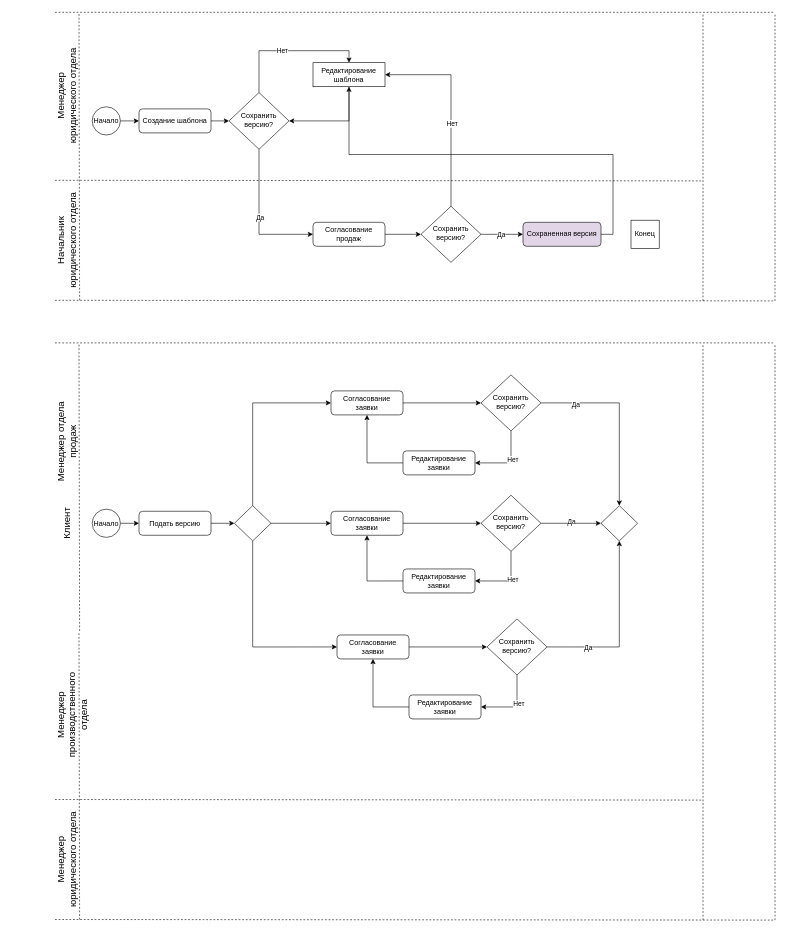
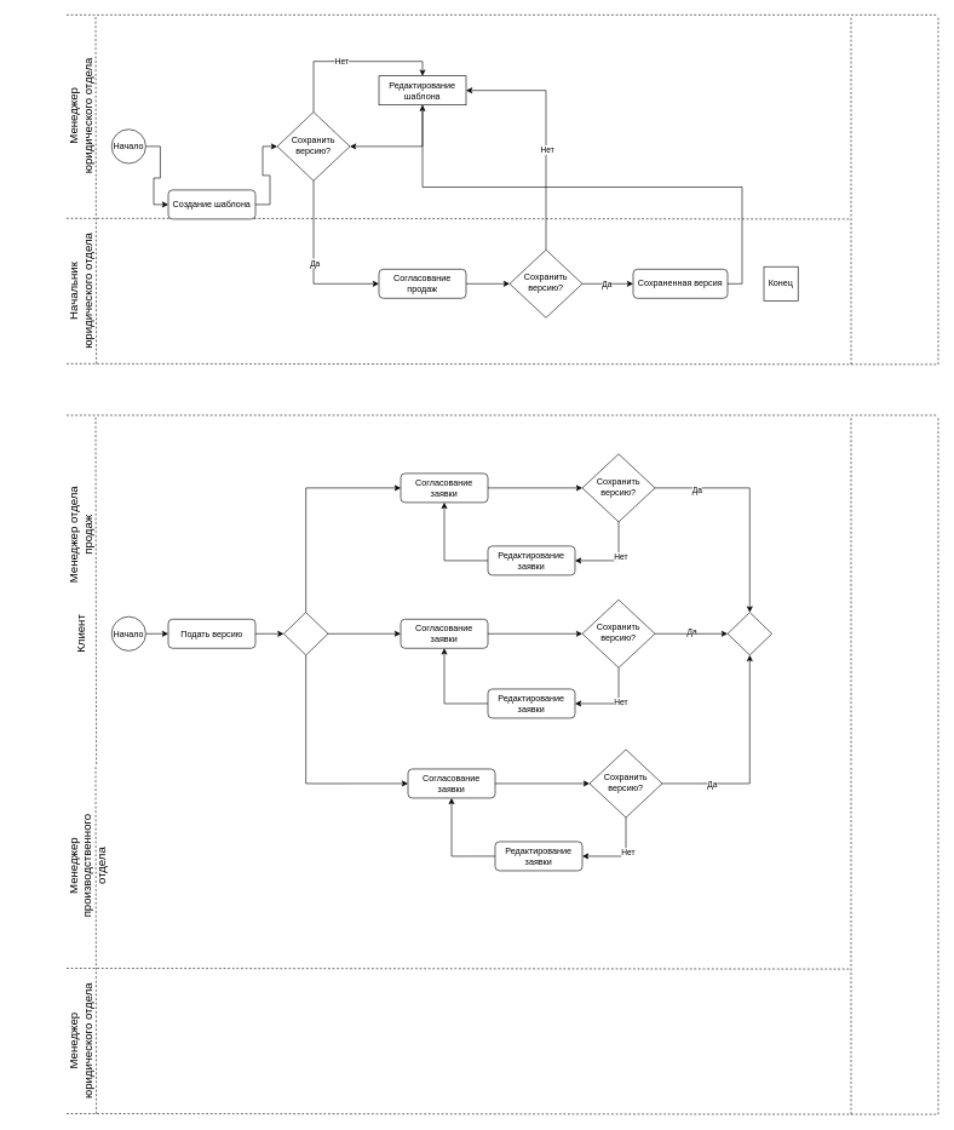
  <mxCell id="0" />
  <mxCell id="1" parent="0" />
  <mxCell id="2" value="" style="endArrow=none;dashed=1;html=1;rounded=0;" edge="1" parent="1"><mxGeometry width="50" height="50" relative="1" as="geometry"><mxPoint y="300" as="sourcePoint" x="91" /><mxPoint x="1171" y="301" as="targetPoint" /></mxGeometry></mxCell>
  <mxCell id="3" value="" style="endArrow=none;dashed=1;html=1;rounded=0;" edge="1" parent="1"><mxGeometry width="50" height="50" relative="1" as="geometry"><mxPoint y="20" as="sourcePoint" x="91" /><mxPoint x="1291" y="20" as="targetPoint" /></mxGeometry></mxCell>
  <mxCell id="4" value="" style="endArrow=none;dashed=1;html=1;rounded=0;" edge="1" parent="1"><mxGeometry width="50" height="50" relative="1" as="geometry"><mxPoint y="500" as="sourcePoint" x="91" /><mxPoint x="1291" y="501" as="targetPoint" /></mxGeometry></mxCell>
  <mxCell id="5" value="&lt;meta charset=&quot;utf-8&quot;&gt;&lt;span style=&quot;font-style: normal; font-variant-caps: normal; font-weight: 400; letter-spacing: normal; orphans: auto; text-align: start; text-indent: 0px; text-transform: none; white-space: normal; widows: auto; word-spacing: 0px; -webkit-text-stroke-width: 0px; text-decoration: none; caret-color: rgb(0, 0, 0); color: rgb(0, 0, 0); font-size: medium; float: none; display: inline !important;&quot;&gt;Менеджер юридического отдела&lt;/span&gt;" style="text;html=1;align=center;verticalAlign=middle;whiteSpace=wrap;rounded=0;rotation=270;" vertex="1" parent="1"><mxGeometry x="20" y="144" width="180" height="30" as="geometry" /></mxCell>
  <mxCell id="6" value="&lt;meta charset=&quot;utf-8&quot;&gt;&lt;span style=&quot;font-style: normal; font-variant-caps: normal; font-weight: 400; letter-spacing: normal; orphans: auto; text-align: start; text-indent: 0px; text-transform: none; white-space: normal; widows: auto; word-spacing: 0px; -webkit-text-stroke-width: 0px; text-decoration: none; caret-color: rgb(0, 0, 0); color: rgb(0, 0, 0); font-size: medium; float: none; display: inline !important;&quot;&gt;Начальник юридического отдела&lt;/span&gt;" style="text;html=1;align=center;verticalAlign=middle;whiteSpace=wrap;rounded=0;rotation=270;" vertex="1" parent="1"><mxGeometry x="20" y="385" width="180" height="30" as="geometry" /></mxCell>
  <mxCell id="7" value="" style="endArrow=none;dashed=1;html=1;rounded=0;" edge="1" parent="1"><mxGeometry width="50" height="50" relative="1" as="geometry"><mxPoint x="132" y="500" as="sourcePoint" /><mxPoint x="131" y="20" as="targetPoint" /></mxGeometry></mxCell>
  <mxCell id="8" style="edgeStyle=orthogonalEdgeStyle;rounded=0;orthogonalLoop=1;jettySize=auto;html=1;exitX=1;exitY=0.5;exitDx=0;exitDy=0;entryX=0;entryY=0.5;entryDx=0;entryDy=0;" edge="1" parent="1" source="9" target="11"><mxGeometry relative="1" as="geometry" /></mxCell>
  <mxCell id="9" value="Начало" style="ellipse;whiteSpace=wrap;html=1;aspect=fixed;" vertex="1" parent="1"><mxGeometry x="153" y="177.5" width="47" height="47" as="geometry" /></mxCell>
  <mxCell id="10" style="edgeStyle=orthogonalEdgeStyle;rounded=0;orthogonalLoop=1;jettySize=auto;html=1;exitX=1;exitY=0.5;exitDx=0;exitDy=0;entryX=0;entryY=0.5;entryDx=0;entryDy=0;" edge="1" parent="1" source="11" target="16"><mxGeometry relative="1" as="geometry" /></mxCell>
- <mxCell id="11" value="Создание шаблона" style="rounded=1;whiteSpace=wrap;html=1;fontSize=12;glass=0;strokeWidth=1;shadow=0;" vertex="1" parent="1"><mxGeometry x="231" y="181" width="120" height="40" as="geometry" /></mxCell>
+ <mxCell id="11" value="Создание шаблона" style="rounded=1;whiteSpace=wrap;html=1;fontSize=12;glass=0;strokeWidth=1;shadow=0;" vertex="1" parent="1"><mxGeometry x="231" y="261" width="120" height="40" as="geometry" /></mxCell>
  <mxCell id="12" style="edgeStyle=orthogonalEdgeStyle;rounded=0;orthogonalLoop=1;jettySize=auto;html=1;exitX=0.5;exitY=0;exitDx=0;exitDy=0;entryX=0.5;entryY=0;entryDx=0;entryDy=0;" edge="1" parent="1" source="16" target="18"><mxGeometry relative="1" as="geometry" /></mxCell>
  <mxCell id="13" value="Нет" style="edgeLabel;html=1;align=center;verticalAlign=middle;resizable=0;points=[];" vertex="1" connectable="0" parent="12"><mxGeometry x="-0.103" y="1" relative="1" as="geometry"><mxPoint as="offset" /></mxGeometry></mxCell>
  <mxCell id="14" style="edgeStyle=orthogonalEdgeStyle;rounded=0;orthogonalLoop=1;jettySize=auto;html=1;exitX=0.5;exitY=1;exitDx=0;exitDy=0;entryX=0;entryY=0.5;entryDx=0;entryDy=0;" edge="1" parent="1" source="16" target="20"><mxGeometry relative="1" as="geometry"><mxPoint x="616" y="261" as="targetPoint" /></mxGeometry></mxCell>
  <mxCell id="15" value="Да" style="edgeLabel;html=1;align=center;verticalAlign=middle;resizable=0;points=[];" vertex="1" connectable="0" parent="14"><mxGeometry x="-0.028" y="1" relative="1" as="geometry"><mxPoint as="offset" /></mxGeometry></mxCell>
  <mxCell id="16" value="Сохранить версию?" style="rhombus;whiteSpace=wrap;html=1;shadow=0;fontFamily=Helvetica;fontSize=12;align=center;strokeWidth=1;spacing=6;spacingTop=-4;" vertex="1" parent="1"><mxGeometry x="381" y="153.75" width="100" height="94.5" as="geometry" /></mxCell>
  <mxCell id="17" style="edgeStyle=orthogonalEdgeStyle;rounded=0;orthogonalLoop=1;jettySize=auto;html=1;exitX=0.5;exitY=1;exitDx=0;exitDy=0;entryX=1;entryY=0.5;entryDx=0;entryDy=0;" edge="1" parent="1" source="18" target="16"><mxGeometry relative="1" as="geometry" /></mxCell>
  <mxCell id="18" value="Редактирование шаблона" style="whiteSpace=wrap;html=1;fontSize=12;glass=0;strokeWidth=1;shadow=0;rounded=0;" vertex="1" parent="1"><mxGeometry x="521" y="104" width="120" height="40" as="geometry" /></mxCell>
  <mxCell id="19" style="edgeStyle=orthogonalEdgeStyle;rounded=0;orthogonalLoop=1;jettySize=auto;html=1;exitX=1;exitY=0.5;exitDx=0;exitDy=0;entryX=0;entryY=0.5;entryDx=0;entryDy=0;" edge="1" parent="1" source="20" target="25"><mxGeometry relative="1" as="geometry" /></mxCell>
  <mxCell id="20" value="Согласование продаж" style="rounded=1;whiteSpace=wrap;html=1;fontSize=12;glass=0;strokeWidth=1;shadow=0;" vertex="1" parent="1"><mxGeometry x="521" y="370" width="120" height="40" as="geometry" /></mxCell>
  <mxCell id="21" style="edgeStyle=orthogonalEdgeStyle;rounded=0;orthogonalLoop=1;jettySize=auto;html=1;exitX=0.5;exitY=0;exitDx=0;exitDy=0;entryX=1;entryY=0.5;entryDx=0;entryDy=0;" edge="1" parent="1" source="25" target="18"><mxGeometry relative="1" as="geometry" /></mxCell>
  <mxCell id="22" value="Нет" style="edgeLabel;html=1;align=center;verticalAlign=middle;resizable=0;points=[];" vertex="1" connectable="0" parent="21"><mxGeometry x="-0.159" y="-1" relative="1" as="geometry"><mxPoint as="offset" /></mxGeometry></mxCell>
  <mxCell id="23" style="edgeStyle=orthogonalEdgeStyle;rounded=0;orthogonalLoop=1;jettySize=auto;html=1;exitX=1;exitY=0.5;exitDx=0;exitDy=0;entryX=0;entryY=0.5;entryDx=0;entryDy=0;" edge="1" parent="1" source="25" target="27"><mxGeometry relative="1" as="geometry" /></mxCell>
  <mxCell id="24" value="Да" style="edgeLabel;html=1;align=center;verticalAlign=middle;resizable=0;points=[];" vertex="1" connectable="0" parent="23"><mxGeometry x="-0.066" relative="1" as="geometry"><mxPoint as="offset" /></mxGeometry></mxCell>
  <mxCell id="25" value="Сохранить версию?" style="rhombus;whiteSpace=wrap;html=1;shadow=0;fontFamily=Helvetica;fontSize=12;align=center;strokeWidth=1;spacing=6;spacingTop=-4;" vertex="1" parent="1"><mxGeometry x="701" y="343.25" width="100" height="93.5" as="geometry" /></mxCell>
  <mxCell id="26" style="edgeStyle=orthogonalEdgeStyle;rounded=0;orthogonalLoop=1;jettySize=auto;html=1;exitX=1;exitY=0.5;exitDx=0;exitDy=0;" edge="1" parent="1" source="27" target="18"><mxGeometry relative="1" as="geometry" /></mxCell>
- <mxCell id="27" value="Сохраненная версия" style="rounded=1;whiteSpace=wrap;html=1;fontSize=12;glass=0;strokeWidth=1;shadow=0;fillColor=#e1d5e7;" vertex="1" parent="1"><mxGeometry x="871" y="370" width="130" height="40" as="geometry" /></mxCell>
+ <mxCell id="27" value="Сохраненная версия" style="rounded=1;whiteSpace=wrap;html=1;fontSize=12;glass=0;strokeWidth=1;shadow=0;" vertex="1" parent="1"><mxGeometry x="871" y="370" width="130" height="40" as="geometry" /></mxCell>
  <mxCell id="28" value="Конец" style="whiteSpace=wrap;html=1;aspect=fixed;rounded=0;" vertex="1" parent="1"><mxGeometry x="1051" y="366.5" width="47" height="47" as="geometry" /></mxCell>
  <mxCell id="29" value="" style="endArrow=none;dashed=1;html=1;rounded=0;" edge="1" parent="1"><mxGeometry width="50" height="50" relative="1" as="geometry"><mxPoint x="1171" y="501" as="sourcePoint" /><mxPoint x="1171" y="21" as="targetPoint" /></mxGeometry></mxCell>
  <mxCell id="30" value="" style="endArrow=none;dashed=1;html=1;rounded=0;" edge="1" parent="1"><mxGeometry width="50" height="50" relative="1" as="geometry"><mxPoint x="1291" y="501" as="sourcePoint" /><mxPoint x="1291" y="21" as="targetPoint" /></mxGeometry></mxCell>
  <mxCell id="31" value="" style="endArrow=none;dashed=1;html=1;rounded=0;" edge="1" parent="1"><mxGeometry width="50" height="50" relative="1" as="geometry"><mxPoint y="571" as="sourcePoint" x="91" /><mxPoint x="1291" y="571" as="targetPoint" /></mxGeometry></mxCell>
  <mxCell id="32" value="&lt;span style=&quot;font-style: normal; font-variant-caps: normal; font-weight: 400; letter-spacing: normal; orphans: auto; text-align: start; text-indent: 0px; text-transform: none; white-space: normal; widows: auto; word-spacing: 0px; -webkit-text-stroke-width: 0px; text-decoration: none; caret-color: rgb(0, 0, 0); color: rgb(0, 0, 0); font-size: medium; float: none; display: inline !important;&quot;&gt;Клиент&lt;/span&gt;" style="text;html=1;align=center;verticalAlign=middle;whiteSpace=wrap;rounded=0;rotation=270;" vertex="1" parent="1"><mxGeometry x="68.25" y="856.63" width="83.5" height="30" as="geometry" /></mxCell>
  <mxCell id="33" value="&lt;span style=&quot;text-align: start; font-size: medium;&quot;&gt;Менеджер отдела продаж&lt;/span&gt;" style="text;html=1;align=center;verticalAlign=middle;whiteSpace=wrap;rounded=0;rotation=270;" vertex="1" parent="1"><mxGeometry x="35.75" y="721" width="148.5" height="30" as="geometry" /></mxCell>
  <mxCell id="34" value="" style="endArrow=none;dashed=1;html=1;rounded=0;" edge="1" parent="1"><mxGeometry width="50" height="50" relative="1" as="geometry"><mxPoint x="132" y="1051" as="sourcePoint" /><mxPoint x="131" y="571" as="targetPoint" /></mxGeometry></mxCell>
  <mxCell id="35" style="edgeStyle=orthogonalEdgeStyle;rounded=0;orthogonalLoop=1;jettySize=auto;html=1;exitX=1;exitY=0.5;exitDx=0;exitDy=0;entryX=0;entryY=0.5;entryDx=0;entryDy=0;" edge="1" parent="1" source="36" target="38"><mxGeometry relative="1" as="geometry" /></mxCell>
  <mxCell id="36" value="Начало" style="ellipse;whiteSpace=wrap;html=1;aspect=fixed;" vertex="1" parent="1"><mxGeometry x="153" y="848.13" width="47" height="47" as="geometry" /></mxCell>
  <mxCell id="37" style="edgeStyle=orthogonalEdgeStyle;rounded=0;orthogonalLoop=1;jettySize=auto;html=1;exitX=1;exitY=0.5;exitDx=0;exitDy=0;entryX=0;entryY=0.5;entryDx=0;entryDy=0;" edge="1" parent="1" source="38" target="51"><mxGeometry relative="1" as="geometry"><mxPoint x="381" y="871.13" as="targetPoint" /></mxGeometry></mxCell>
  <mxCell id="38" value="Подать версию" style="rounded=1;whiteSpace=wrap;html=1;fontSize=12;glass=0;strokeWidth=1;shadow=0;" vertex="1" parent="1"><mxGeometry x="231" y="851.63" width="120" height="40" as="geometry" /></mxCell>
  <mxCell id="39" value="" style="endArrow=none;dashed=1;html=1;rounded=0;" edge="1" parent="1"><mxGeometry width="50" height="50" relative="1" as="geometry"><mxPoint x="1171" y="1052" as="sourcePoint" /><mxPoint x="1171" y="572" as="targetPoint" /></mxGeometry></mxCell>
  <mxCell id="40" value="" style="endArrow=none;dashed=1;html=1;rounded=0;" edge="1" parent="1"><mxGeometry width="50" height="50" relative="1" as="geometry"><mxPoint x="1291" y="1052" as="sourcePoint" /><mxPoint x="1291" y="572" as="targetPoint" /></mxGeometry></mxCell>
  <mxCell id="41" value="" style="endArrow=none;dashed=1;html=1;rounded=0;" edge="1" parent="1"><mxGeometry width="50" height="50" relative="1" as="geometry"><mxPoint y="1332" as="sourcePoint" x="91" /><mxPoint x="1171" y="1333" as="targetPoint" /></mxGeometry></mxCell>
  <mxCell id="42" value="" style="endArrow=none;dashed=1;html=1;rounded=0;" edge="1" parent="1"><mxGeometry width="50" height="50" relative="1" as="geometry"><mxPoint y="1532" as="sourcePoint" x="91" /><mxPoint x="1291" y="1533" as="targetPoint" /></mxGeometry></mxCell>
  <mxCell id="43" value="&lt;span style=&quot;text-align: start; font-size: medium;&quot;&gt;Менеджер производственного отдела&lt;/span&gt;" style="text;html=1;align=center;verticalAlign=middle;whiteSpace=wrap;rounded=0;rotation=270;" vertex="1" parent="1"><mxGeometry x="29" y="1176" width="180" height="30" as="geometry" /></mxCell>
  <mxCell id="44" value="&lt;span style=&quot;text-align: start; font-size: medium;&quot;&gt;Менеджер юридического отдела&lt;/span&gt;" style="text;html=1;align=center;verticalAlign=middle;whiteSpace=wrap;rounded=0;rotation=270;" vertex="1" parent="1"><mxGeometry x="20" y="1417" width="180" height="30" as="geometry" /></mxCell>
  <mxCell id="45" value="" style="endArrow=none;dashed=1;html=1;rounded=0;" edge="1" parent="1"><mxGeometry width="50" height="50" relative="1" as="geometry"><mxPoint x="132" y="1532" as="sourcePoint" /><mxPoint x="131" y="1052" as="targetPoint" /></mxGeometry></mxCell>
  <mxCell id="46" value="" style="endArrow=none;dashed=1;html=1;rounded=0;" edge="1" parent="1"><mxGeometry width="50" height="50" relative="1" as="geometry"><mxPoint x="1171" y="1533" as="sourcePoint" /><mxPoint x="1171" y="1053" as="targetPoint" /></mxGeometry></mxCell>
  <mxCell id="47" value="" style="endArrow=none;dashed=1;html=1;rounded=0;" edge="1" parent="1"><mxGeometry width="50" height="50" relative="1" as="geometry"><mxPoint x="1291" y="1533" as="sourcePoint" /><mxPoint x="1291" y="1053" as="targetPoint" /></mxGeometry></mxCell>
  <mxCell id="48" style="edgeStyle=orthogonalEdgeStyle;rounded=0;orthogonalLoop=1;jettySize=auto;html=1;exitX=0.5;exitY=0;exitDx=0;exitDy=0;entryX=0;entryY=0.5;entryDx=0;entryDy=0;" edge="1" parent="1" source="51" target="53"><mxGeometry relative="1" as="geometry" /></mxCell>
  <mxCell id="49" style="edgeStyle=orthogonalEdgeStyle;rounded=0;orthogonalLoop=1;jettySize=auto;html=1;exitX=1;exitY=0.5;exitDx=0;exitDy=0;entryX=0;entryY=0.5;entryDx=0;entryDy=0;" edge="1" parent="1" source="51" target="62"><mxGeometry relative="1" as="geometry"><mxPoint x="551" y="871.63" as="targetPoint" /></mxGeometry></mxCell>
  <mxCell id="50" style="edgeStyle=orthogonalEdgeStyle;rounded=0;orthogonalLoop=1;jettySize=auto;html=1;exitX=0.5;exitY=1;exitDx=0;exitDy=0;entryX=0;entryY=0.5;entryDx=0;entryDy=0;" edge="1" parent="1" source="51" target="71"><mxGeometry relative="1" as="geometry"><mxPoint x="557" y="1086" as="targetPoint" /></mxGeometry></mxCell>
  <mxCell id="51" value="" style="rhombus;whiteSpace=wrap;html=1;shadow=0;fontFamily=Helvetica;fontSize=12;align=center;strokeWidth=1;spacing=6;spacingTop=-4;" vertex="1" parent="1"><mxGeometry x="390" y="842.25" width="61" height="58.75" as="geometry" /></mxCell>
  <mxCell id="52" style="edgeStyle=orthogonalEdgeStyle;rounded=0;orthogonalLoop=1;jettySize=auto;html=1;exitX=1;exitY=0.5;exitDx=0;exitDy=0;entryX=0;entryY=0.5;entryDx=0;entryDy=0;" edge="1" parent="1" source="53" target="58"><mxGeometry relative="1" as="geometry" /></mxCell>
  <mxCell id="53" value="Согласование заявки" style="rounded=1;whiteSpace=wrap;html=1;fontSize=12;glass=0;strokeWidth=1;shadow=0;" vertex="1" parent="1"><mxGeometry x="551" y="651" width="120" height="40" as="geometry" /></mxCell>
  <mxCell id="54" style="edgeStyle=orthogonalEdgeStyle;rounded=0;orthogonalLoop=1;jettySize=auto;html=1;exitX=0.5;exitY=1;exitDx=0;exitDy=0;entryX=1;entryY=0.5;entryDx=0;entryDy=0;" edge="1" parent="1" source="58" target="60"><mxGeometry relative="1" as="geometry" /></mxCell>
  <mxCell id="55" value="Нет" style="edgeLabel;html=1;align=center;verticalAlign=middle;resizable=0;points=[];" vertex="1" connectable="0" parent="54"><mxGeometry x="-0.145" y="2" relative="1" as="geometry"><mxPoint as="offset" /></mxGeometry></mxCell>
  <mxCell id="56" style="edgeStyle=orthogonalEdgeStyle;rounded=0;orthogonalLoop=1;jettySize=auto;html=1;exitX=1;exitY=0.5;exitDx=0;exitDy=0;entryX=0.5;entryY=0;entryDx=0;entryDy=0;" edge="1" parent="1" source="58" target="79"><mxGeometry relative="1" as="geometry" /></mxCell>
  <mxCell id="57" value="Да" style="edgeLabel;html=1;align=center;verticalAlign=middle;resizable=0;points=[];" vertex="1" connectable="0" parent="56"><mxGeometry x="-0.624" y="-2" relative="1" as="geometry"><mxPoint as="offset" /></mxGeometry></mxCell>
  <mxCell id="58" value="Сохранить версию?" style="rhombus;whiteSpace=wrap;html=1;shadow=0;fontFamily=Helvetica;fontSize=12;align=center;strokeWidth=1;spacing=6;spacingTop=-4;" vertex="1" parent="1"><mxGeometry x="801" y="624.25" width="100" height="93.5" as="geometry" /></mxCell>
  <mxCell id="59" style="edgeStyle=orthogonalEdgeStyle;rounded=0;orthogonalLoop=1;jettySize=auto;html=1;exitX=0;exitY=0.5;exitDx=0;exitDy=0;entryX=0.5;entryY=1;entryDx=0;entryDy=0;" edge="1" parent="1" source="60" target="53"><mxGeometry relative="1" as="geometry" /></mxCell>
  <mxCell id="60" value="Редактирование заявки" style="rounded=1;whiteSpace=wrap;html=1;fontSize=12;glass=0;strokeWidth=1;shadow=0;" vertex="1" parent="1"><mxGeometry x="671" y="751" width="120" height="40" as="geometry" /></mxCell>
  <mxCell id="61" style="edgeStyle=orthogonalEdgeStyle;rounded=0;orthogonalLoop=1;jettySize=auto;html=1;exitX=1;exitY=0.5;exitDx=0;exitDy=0;entryX=0;entryY=0.5;entryDx=0;entryDy=0;" edge="1" source="62" target="67" parent="1"><mxGeometry relative="1" as="geometry" /></mxCell>
  <mxCell id="62" value="Согласование заявки" style="rounded=1;whiteSpace=wrap;html=1;fontSize=12;glass=0;strokeWidth=1;shadow=0;" vertex="1" parent="1"><mxGeometry x="551" y="851.62" width="120" height="40" as="geometry" /></mxCell>
  <mxCell id="63" style="edgeStyle=orthogonalEdgeStyle;rounded=0;orthogonalLoop=1;jettySize=auto;html=1;exitX=0.5;exitY=1;exitDx=0;exitDy=0;entryX=1;entryY=0.5;entryDx=0;entryDy=0;" edge="1" source="67" target="69" parent="1"><mxGeometry relative="1" as="geometry" /></mxCell>
  <mxCell id="64" value="Нет" style="edgeLabel;html=1;align=center;verticalAlign=middle;resizable=0;points=[];" vertex="1" connectable="0" parent="63"><mxGeometry x="-0.145" y="2" relative="1" as="geometry"><mxPoint as="offset" /></mxGeometry></mxCell>
  <mxCell id="65" style="edgeStyle=orthogonalEdgeStyle;rounded=0;orthogonalLoop=1;jettySize=auto;html=1;exitX=1;exitY=0.5;exitDx=0;exitDy=0;entryX=0;entryY=0.5;entryDx=0;entryDy=0;" edge="1" parent="1" source="67" target="79"><mxGeometry relative="1" as="geometry" /></mxCell>
  <mxCell id="66" value="Да" style="edgeLabel;html=1;align=center;verticalAlign=middle;resizable=0;points=[];" vertex="1" connectable="0" parent="65"><mxGeometry x="0.021" y="2" relative="1" as="geometry"><mxPoint as="offset" /></mxGeometry></mxCell>
  <mxCell id="67" value="Сохранить версию?" style="rhombus;whiteSpace=wrap;html=1;shadow=0;fontFamily=Helvetica;fontSize=12;align=center;strokeWidth=1;spacing=6;spacingTop=-4;" vertex="1" parent="1"><mxGeometry x="801" y="824.87" width="100" height="93.5" as="geometry" /></mxCell>
  <mxCell id="68" style="edgeStyle=orthogonalEdgeStyle;rounded=0;orthogonalLoop=1;jettySize=auto;html=1;exitX=0;exitY=0.5;exitDx=0;exitDy=0;entryX=0.5;entryY=1;entryDx=0;entryDy=0;" edge="1" source="69" target="62" parent="1"><mxGeometry relative="1" as="geometry" /></mxCell>
  <mxCell id="69" value="Редактирование заявки" style="rounded=1;whiteSpace=wrap;html=1;fontSize=12;glass=0;strokeWidth=1;shadow=0;" vertex="1" parent="1"><mxGeometry x="671" y="947.75" width="120" height="40" as="geometry" /></mxCell>
  <mxCell id="70" style="edgeStyle=orthogonalEdgeStyle;rounded=0;orthogonalLoop=1;jettySize=auto;html=1;exitX=1;exitY=0.5;exitDx=0;exitDy=0;entryX=0;entryY=0.5;entryDx=0;entryDy=0;" edge="1" source="71" target="76" parent="1"><mxGeometry relative="1" as="geometry" /></mxCell>
  <mxCell id="71" value="Согласование заявки" style="rounded=1;whiteSpace=wrap;html=1;fontSize=12;glass=0;strokeWidth=1;shadow=0;" vertex="1" parent="1"><mxGeometry x="561" y="1057.75" width="120" height="40" as="geometry" /></mxCell>
  <mxCell id="72" style="edgeStyle=orthogonalEdgeStyle;rounded=0;orthogonalLoop=1;jettySize=auto;html=1;exitX=0.5;exitY=1;exitDx=0;exitDy=0;entryX=1;entryY=0.5;entryDx=0;entryDy=0;" edge="1" source="76" target="78" parent="1"><mxGeometry relative="1" as="geometry" /></mxCell>
  <mxCell id="73" value="Нет" style="edgeLabel;html=1;align=center;verticalAlign=middle;resizable=0;points=[];" vertex="1" connectable="0" parent="72"><mxGeometry x="-0.145" y="2" relative="1" as="geometry"><mxPoint as="offset" /></mxGeometry></mxCell>
  <mxCell id="74" style="edgeStyle=orthogonalEdgeStyle;rounded=0;orthogonalLoop=1;jettySize=auto;html=1;exitX=1;exitY=0.5;exitDx=0;exitDy=0;entryX=0.5;entryY=1;entryDx=0;entryDy=0;" edge="1" parent="1" source="76" target="79"><mxGeometry relative="1" as="geometry" /></mxCell>
  <mxCell id="75" value="Да" style="edgeLabel;html=1;align=center;verticalAlign=middle;resizable=0;points=[];" vertex="1" connectable="0" parent="74"><mxGeometry x="-0.538" y="-2" relative="1" as="geometry"><mxPoint as="offset" /></mxGeometry></mxCell>
  <mxCell id="76" value="Сохранить версию?" style="rhombus;whiteSpace=wrap;html=1;shadow=0;fontFamily=Helvetica;fontSize=12;align=center;strokeWidth=1;spacing=6;spacingTop=-4;" vertex="1" parent="1"><mxGeometry x="811" y="1031" width="100" height="93.5" as="geometry" /></mxCell>
  <mxCell id="77" style="edgeStyle=orthogonalEdgeStyle;rounded=0;orthogonalLoop=1;jettySize=auto;html=1;exitX=0;exitY=0.5;exitDx=0;exitDy=0;entryX=0.5;entryY=1;entryDx=0;entryDy=0;" edge="1" source="78" target="71" parent="1"><mxGeometry relative="1" as="geometry" /></mxCell>
  <mxCell id="78" value="Редактирование заявки" style="rounded=1;whiteSpace=wrap;html=1;fontSize=12;glass=0;strokeWidth=1;shadow=0;" vertex="1" parent="1"><mxGeometry x="681" y="1157.75" width="120" height="40" as="geometry" /></mxCell>
  <mxCell id="79" value="" style="rhombus;whiteSpace=wrap;html=1;shadow=0;fontFamily=Helvetica;fontSize=12;align=center;strokeWidth=1;spacing=6;spacingTop=-4;" vertex="1" parent="1"><mxGeometry x="1001" y="842.24" width="61" height="58.75" as="geometry" /></mxCell>
